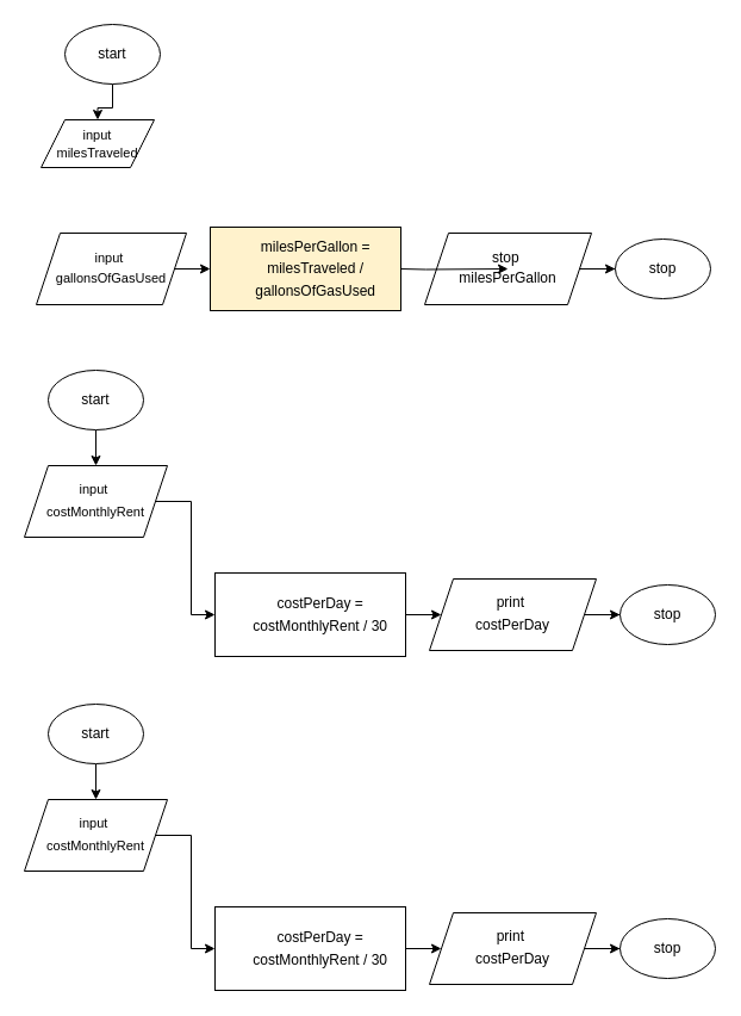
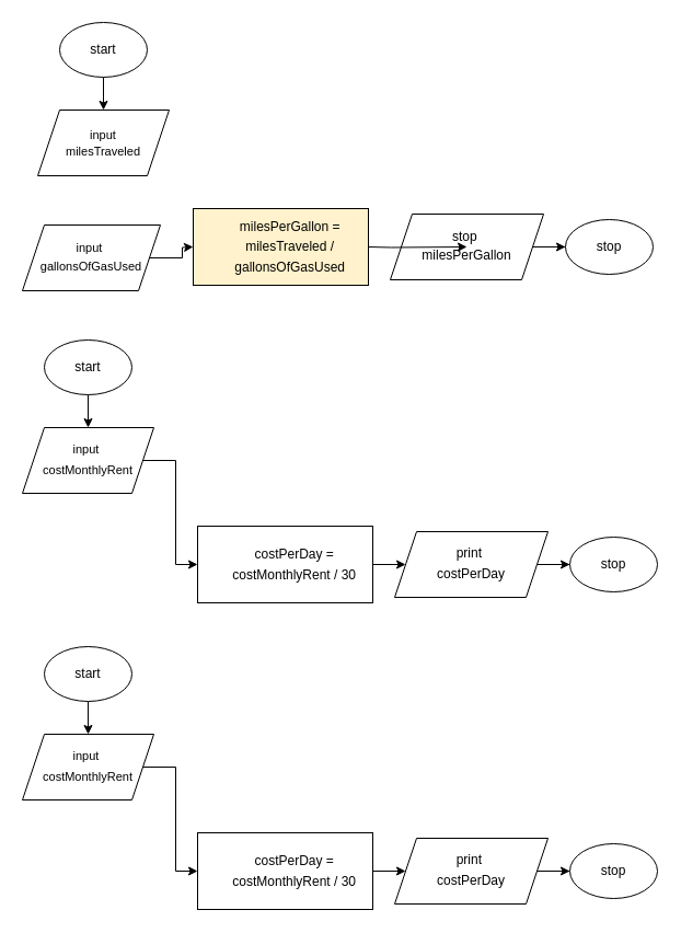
  <mxCell id="0" />
  <mxCell id="1" parent="0" />
  <mxCell id="2" style="edgeStyle=orthogonalEdgeStyle;rounded=0;orthogonalLoop=1;jettySize=auto;html=1;entryX=0;entryY=0.5;entryDx=0;entryDy=0;" edge="1" parent="1" source="3" target="10"><mxGeometry relative="1" as="geometry"><mxPoint x="150" y="530" as="targetPoint" /></mxGeometry></mxCell>
  <mxCell id="3" value="&lt;font style=&quot;font-size: 11px;&quot;&gt;input&lt;/font&gt;&lt;font style=&quot;font-size: 11px;&quot;&gt;&lt;font style=&quot;font-size: 11px;&quot;&gt;&amp;nbsp;&lt;/font&gt;&lt;/font&gt;&lt;div&gt;&lt;font style=&quot;font-size: 11px;&quot;&gt;&lt;span style=&quot;text-align: start; line-height: 18.4px; font-family: Aptos, sans-serif;&quot;&gt;costMonthlyRent&lt;/span&gt;&lt;/font&gt;&lt;span style=&quot;font-family: -webkit-standard; font-size: medium; text-align: start;&quot;&gt;&lt;/span&gt;&lt;br&gt;&lt;/div&gt;" style="shape=parallelogram;perimeter=parallelogramPerimeter;whiteSpace=wrap;html=1;fixedSize=1;" vertex="1" parent="1"><mxGeometry x="20" y="390" width="120" height="60" as="geometry" /></mxCell>
  <mxCell id="4" value="" style="edgeStyle=orthogonalEdgeStyle;rounded=0;orthogonalLoop=1;jettySize=auto;html=1;" edge="1" parent="1" source="5" target="8"><mxGeometry relative="1" as="geometry" /></mxCell>
  <mxCell id="5" value="print&amp;nbsp;&lt;div&gt;&lt;span style=&quot;text-align: start; line-height: 18.4px; font-family: Aptos, sans-serif;&quot;&gt;&lt;font style=&quot;font-size: 12px;&quot;&gt;costPerDay&lt;/font&gt;&lt;/span&gt;&lt;span style=&quot;font-family: -webkit-standard; font-size: medium; text-align: start;&quot;&gt;&lt;/span&gt;&lt;br&gt;&lt;/div&gt;" style="shape=parallelogram;perimeter=parallelogramPerimeter;whiteSpace=wrap;html=1;fixedSize=1;" vertex="1" parent="1"><mxGeometry x="360" y="485" width="140" height="60" as="geometry" /></mxCell>
  <mxCell id="6" style="edgeStyle=orthogonalEdgeStyle;rounded=0;orthogonalLoop=1;jettySize=auto;html=1;" edge="1" parent="1" source="7" target="3"><mxGeometry relative="1" as="geometry" /></mxCell>
  <mxCell id="7" value="start" style="ellipse;whiteSpace=wrap;html=1;" vertex="1" parent="1"><mxGeometry x="40" y="310" width="80" height="50" as="geometry" /></mxCell>
  <mxCell id="8" value="stop" style="ellipse;whiteSpace=wrap;html=1;" vertex="1" parent="1"><mxGeometry x="520" y="490" width="80" height="50" as="geometry" /></mxCell>
  <mxCell id="9" value="" style="edgeStyle=orthogonalEdgeStyle;rounded=0;orthogonalLoop=1;jettySize=auto;html=1;" edge="1" parent="1" source="10" target="5"><mxGeometry relative="1" as="geometry" /></mxCell>
  <mxCell id="10" value="&lt;p style=&quot;margin: 0in 0in 0in 13pt; line-height: 18.4px; font-family: Aptos, sans-serif;&quot; class=&quot;MsoNormal&quot;&gt;costPerDay = costMonthlyRent / 30&lt;/p&gt;" style="rounded=0;whiteSpace=wrap;html=1;" vertex="1" parent="1"><mxGeometry x="180" y="480" width="160" height="70" as="geometry" /></mxCell>
- <mxCell id="11" value="&lt;span style=&quot;font-size: 11px;&quot;&gt;input&lt;/span&gt;&lt;div&gt;&lt;span style=&quot;font-size: 11px;&quot;&gt;milesTraveled&lt;/span&gt;&lt;/div&gt;" style="shape=parallelogram;perimeter=parallelogramPerimeter;whiteSpace=wrap;html=1;fixedSize=1;" vertex="1" parent="1"><mxGeometry x="34" y="100" width="95" height="40" as="geometry" /></mxCell>
+ <mxCell id="11" value="&lt;span style=&quot;font-size: 11px;&quot;&gt;input&lt;/span&gt;&lt;div&gt;&lt;span style=&quot;font-size: 11px;&quot;&gt;milesTraveled&lt;/span&gt;&lt;/div&gt;" style="shape=parallelogram;perimeter=parallelogramPerimeter;whiteSpace=wrap;html=1;fixedSize=1;" vertex="1" parent="1"><mxGeometry x="34" y="100" width="120" height="60" as="geometry" /></mxCell>
  <mxCell id="12" value="" style="edgeStyle=orthogonalEdgeStyle;rounded=0;orthogonalLoop=1;jettySize=auto;html=1;" edge="1" parent="1" source="13" target="16"><mxGeometry relative="1" as="geometry" /></mxCell>
  <mxCell id="13" value="stop&amp;nbsp;&lt;div&gt;&lt;span style=&quot;text-align: start; line-height: 18.4px; font-family: Aptos, sans-serif;&quot;&gt;&lt;font style=&quot;font-size: 12px;&quot;&gt;milesPerGallon&lt;/font&gt;&lt;/span&gt;&lt;br&gt;&lt;/div&gt;" style="shape=parallelogram;perimeter=parallelogramPerimeter;whiteSpace=wrap;html=1;fixedSize=1;" vertex="1" parent="1"><mxGeometry x="356" y="195" width="140" height="60" as="geometry" /></mxCell>
  <mxCell id="14" style="edgeStyle=orthogonalEdgeStyle;rounded=0;orthogonalLoop=1;jettySize=auto;html=1;" edge="1" parent="1" source="15" target="11"><mxGeometry relative="1" as="geometry" /></mxCell>
  <mxCell id="15" value="start" style="ellipse;whiteSpace=wrap;html=1;" vertex="1" parent="1"><mxGeometry x="54" y="20" width="80" height="50" as="geometry" /></mxCell>
  <mxCell id="16" value="stop" style="ellipse;whiteSpace=wrap;html=1;" vertex="1" parent="1"><mxGeometry x="516" y="200" width="80" height="50" as="geometry" /></mxCell>
  <mxCell id="17" value="" style="edgeStyle=orthogonalEdgeStyle;rounded=0;orthogonalLoop=1;jettySize=auto;html=1;" edge="1" parent="1" target="13"><mxGeometry relative="1" as="geometry"><mxPoint x="336" y="225" as="sourcePoint" /></mxGeometry></mxCell>
  <mxCell id="18" value="&lt;p style=&quot;margin: 0in 0in 0in 13pt; line-height: 18.4px; font-family: Aptos, sans-serif;&quot; class=&quot;MsoNormal&quot;&gt;milesPerGallon = milesTraveled / gallonsOfGasUsed&lt;/p&gt;" style="rounded=0;whiteSpace=wrap;html=1;fillColor=#fff2cc;" vertex="1" parent="1"><mxGeometry x="176" y="190" width="160" height="70" as="geometry" /></mxCell>
  <mxCell id="19" value="" style="edgeStyle=orthogonalEdgeStyle;rounded=0;orthogonalLoop=1;jettySize=auto;html=1;" edge="1" parent="1" source="20"><mxGeometry relative="1" as="geometry"><mxPoint x="176" y="225" as="targetPoint" /></mxGeometry></mxCell>
- <mxCell id="20" value="&lt;font style=&quot;font-size: 11px;&quot;&gt;input&lt;/font&gt;&lt;font style=&quot;font-size: 11px;&quot;&gt;&lt;font style=&quot;font-size: 11px;&quot;&gt;&amp;nbsp;&lt;/font&gt;&lt;/font&gt;&lt;div&gt;&lt;font style=&quot;font-size: 11px;&quot;&gt;&lt;span style=&quot;text-align: start; line-height: 18.4px; font-family: Aptos, sans-serif;&quot;&gt;gallonsOfGasUsed&lt;/span&gt;&lt;/font&gt;&lt;br&gt;&lt;/div&gt;" style="shape=parallelogram;perimeter=parallelogramPerimeter;whiteSpace=wrap;html=1;fixedSize=1;" vertex="1" parent="1"><mxGeometry x="30" y="195" width="126" height="60" as="geometry" /></mxCell>
+ <mxCell id="20" value="&lt;font style=&quot;font-size: 11px;&quot;&gt;input&lt;/font&gt;&lt;font style=&quot;font-size: 11px;&quot;&gt;&lt;font style=&quot;font-size: 11px;&quot;&gt;&amp;nbsp;&lt;/font&gt;&lt;/font&gt;&lt;div&gt;&lt;font style=&quot;font-size: 11px;&quot;&gt;&lt;span style=&quot;text-align: start; line-height: 18.4px; font-family: Aptos, sans-serif;&quot;&gt;gallonsOfGasUsed&lt;/span&gt;&lt;/font&gt;&lt;br&gt;&lt;/div&gt;" style="shape=parallelogram;perimeter=parallelogramPerimeter;whiteSpace=wrap;html=1;fixedSize=1;" vertex="1" parent="1"><mxGeometry x="20" y="205" width="126" height="60" as="geometry" /></mxCell>
  <mxCell id="21" style="edgeStyle=orthogonalEdgeStyle;rounded=0;orthogonalLoop=1;jettySize=auto;html=1;entryX=0;entryY=0.5;entryDx=0;entryDy=0;" edge="1" parent="1" source="22" target="29"><mxGeometry relative="1" as="geometry"><mxPoint x="150" y="810" as="targetPoint" /></mxGeometry></mxCell>
  <mxCell id="22" value="&lt;font style=&quot;font-size: 11px;&quot;&gt;input&lt;/font&gt;&lt;font style=&quot;font-size: 11px;&quot;&gt;&lt;font style=&quot;font-size: 11px;&quot;&gt;&amp;nbsp;&lt;/font&gt;&lt;/font&gt;&lt;div&gt;&lt;font style=&quot;font-size: 11px;&quot;&gt;&lt;span style=&quot;text-align: start; line-height: 18.4px; font-family: Aptos, sans-serif;&quot;&gt;costMonthlyRent&lt;/span&gt;&lt;/font&gt;&lt;span style=&quot;font-family: -webkit-standard; font-size: medium; text-align: start;&quot;&gt;&lt;/span&gt;&lt;br&gt;&lt;/div&gt;" style="shape=parallelogram;perimeter=parallelogramPerimeter;whiteSpace=wrap;html=1;fixedSize=1;" vertex="1" parent="1"><mxGeometry x="20" y="670" width="120" height="60" as="geometry" /></mxCell>
  <mxCell id="23" value="" style="edgeStyle=orthogonalEdgeStyle;rounded=0;orthogonalLoop=1;jettySize=auto;html=1;" edge="1" parent="1" source="24" target="27"><mxGeometry relative="1" as="geometry" /></mxCell>
  <mxCell id="24" value="print&amp;nbsp;&lt;div&gt;&lt;span style=&quot;text-align: start; line-height: 18.4px; font-family: Aptos, sans-serif;&quot;&gt;&lt;font style=&quot;font-size: 12px;&quot;&gt;costPerDay&lt;/font&gt;&lt;/span&gt;&lt;span style=&quot;font-family: -webkit-standard; font-size: medium; text-align: start;&quot;&gt;&lt;/span&gt;&lt;br&gt;&lt;/div&gt;" style="shape=parallelogram;perimeter=parallelogramPerimeter;whiteSpace=wrap;html=1;fixedSize=1;" vertex="1" parent="1"><mxGeometry x="360" y="765" width="140" height="60" as="geometry" /></mxCell>
  <mxCell id="25" style="edgeStyle=orthogonalEdgeStyle;rounded=0;orthogonalLoop=1;jettySize=auto;html=1;" edge="1" parent="1" source="26" target="22"><mxGeometry relative="1" as="geometry" /></mxCell>
  <mxCell id="26" value="start" style="ellipse;whiteSpace=wrap;html=1;" vertex="1" parent="1"><mxGeometry x="40" y="590" width="80" height="50" as="geometry" /></mxCell>
  <mxCell id="27" value="stop" style="ellipse;whiteSpace=wrap;html=1;" vertex="1" parent="1"><mxGeometry x="520" y="770" width="80" height="50" as="geometry" /></mxCell>
  <mxCell id="28" value="" style="edgeStyle=orthogonalEdgeStyle;rounded=0;orthogonalLoop=1;jettySize=auto;html=1;" edge="1" parent="1" source="29" target="24"><mxGeometry relative="1" as="geometry" /></mxCell>
  <mxCell id="29" value="&lt;p style=&quot;margin: 0in 0in 0in 13pt; line-height: 18.4px; font-family: Aptos, sans-serif;&quot; class=&quot;MsoNormal&quot;&gt;costPerDay = costMonthlyRent / 30&lt;/p&gt;" style="rounded=0;whiteSpace=wrap;html=1;" vertex="1" parent="1"><mxGeometry x="180" y="760" width="160" height="70" as="geometry" /></mxCell>
